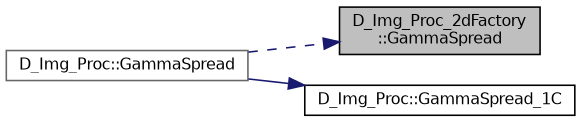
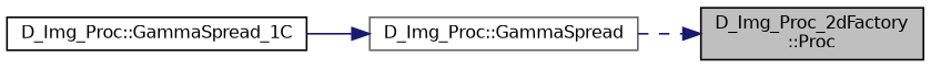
  digraph {
    rankdir=LR
    node [color=black fillcolor=white fontname=Helvetica fontsize=10 shape=record style=filled]
    edge [color=midnightblue fontname=Helvetica fontsize=10 labelfontname=Helvetica labelfontsize=10]
-   n1 [fillcolor=grey75 fontcolor=black height=0.2 label="D_Img_Proc_2dFactory\l::GammaSpread" width=0.4]
+   n1 [fillcolor=grey75 fontcolor=black height=0.2 label="D_Img_Proc_2dFactory\l::Proc" width=0.4]
    n2 [color=gray40 height=0.2 label="D_Img_Proc::GammaSpread" width=0.4]
    n3 [height=0.2 label="D_Img_Proc::GammaSpread_1C" width=0.4]
    n2 -> n1 [style=dashed]
-   n2 -> n3 [style=solid]
+   n3 -> n2 [style=solid]
  }
